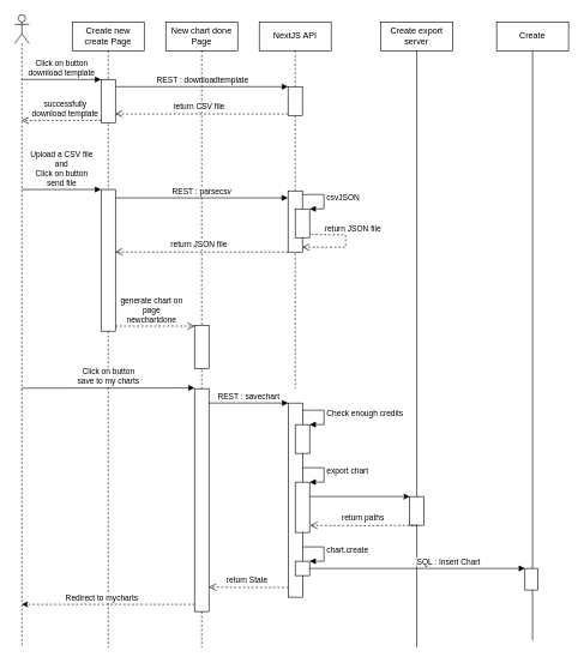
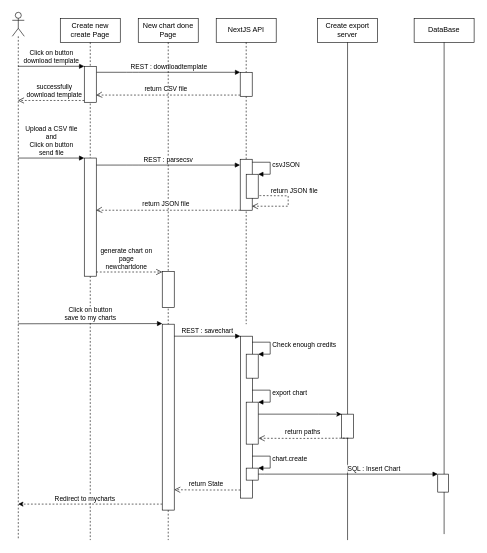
  <mxCell id="0" />
  <mxCell id="1" parent="0" />
  <mxCell id="2" value="NextJS API" style="shape=umlLifeline;perimeter=lifelinePerimeter;whiteSpace=wrap;html=1;container=1;collapsible=0;recursiveResize=0;outlineConnect=0;" parent="1" vertex="1"><mxGeometry x="360" y="30" width="100" height="510" as="geometry" /></mxCell>
  <mxCell id="3" value="" style="html=1;points=[];perimeter=orthogonalPerimeter;" parent="2" vertex="1"><mxGeometry x="40" y="90" width="20" height="40" as="geometry" /></mxCell>
  <mxCell id="4" value="" style="html=1;points=[];perimeter=orthogonalPerimeter;" parent="2" vertex="1"><mxGeometry x="40" y="235" width="20" height="85" as="geometry" /></mxCell>
  <mxCell id="5" value="" style="html=1;points=[];perimeter=orthogonalPerimeter;" parent="2" vertex="1"><mxGeometry x="50" y="260" width="20" height="40" as="geometry" /></mxCell>
  <mxCell id="6" value="csvJSON" style="edgeStyle=orthogonalEdgeStyle;html=1;align=left;spacingLeft=2;endArrow=block;rounded=0;entryX=1;entryY=0;" parent="2" target="5" edge="1"><mxGeometry relative="1" as="geometry"><mxPoint x="60" y="240" as="sourcePoint" /><Array as="points"><mxPoint x="90" y="240" /><mxPoint x="90" y="260" /></Array></mxGeometry></mxCell>
  <mxCell id="7" value="return JSON file" style="html=1;verticalAlign=bottom;endArrow=open;dashed=1;endSize=8;exitX=1.11;exitY=0.89;entryX=0.987;entryY=0.921;entryDx=0;entryDy=0;entryPerimeter=0;edgeStyle=orthogonalEdgeStyle;rounded=0;exitDx=0;exitDy=0;exitPerimeter=0;" parent="2" source="5" target="4" edge="1"><mxGeometry x="-0.215" y="10" relative="1" as="geometry"><mxPoint x="120.0" y="311.22" as="targetPoint" /><Array as="points"><mxPoint x="74" y="296" /><mxPoint x="120" y="296" /><mxPoint x="120" y="313" /></Array><mxPoint as="offset" /><mxPoint x="259.32" y="311.5" as="sourcePoint" /></mxGeometry></mxCell>
  <mxCell id="8" value="Create export&lt;br&gt;server" style="shape=umlLifeline;perimeter=lifelinePerimeter;whiteSpace=wrap;html=1;container=1;collapsible=0;recursiveResize=0;outlineConnect=0;lifelineDashed=0;" parent="1" vertex="1"><mxGeometry x="529" y="30" width="100" height="870" as="geometry" /></mxCell>
  <mxCell id="9" value="Create new create Page" style="shape=umlLifeline;perimeter=lifelinePerimeter;whiteSpace=wrap;html=1;container=1;collapsible=0;recursiveResize=0;outlineConnect=0;" parent="1" vertex="1"><mxGeometry x="100" y="30" width="100" height="870" as="geometry" /></mxCell>
  <mxCell id="10" value="" style="html=1;points=[];perimeter=orthogonalPerimeter;" parent="9" vertex="1"><mxGeometry x="40" y="80" width="20" height="60" as="geometry" /></mxCell>
  <mxCell id="11" value="" style="html=1;points=[];perimeter=orthogonalPerimeter;" parent="9" vertex="1"><mxGeometry x="40" y="233" width="20" height="197" as="geometry" /></mxCell>
  <mxCell id="12" value="Upload a CSV file&lt;br&gt;and&lt;br&gt;Click on button&lt;br style=&quot;border-color: var(--border-color);&quot;&gt;send file" style="html=1;verticalAlign=bottom;endArrow=block;entryX=0;entryY=0;" parent="9" target="11" edge="1"><mxGeometry relative="1" as="geometry"><mxPoint x="-70.333" y="233" as="sourcePoint" /></mxGeometry></mxCell>
  <mxCell id="13" value="generate chart on&lt;br&gt;page&lt;br&gt;newchartdone" style="html=1;verticalAlign=bottom;endArrow=open;dashed=1;endSize=8;edgeStyle=orthogonalEdgeStyle;rounded=0;" parent="9" edge="1"><mxGeometry x="-0.09" relative="1" as="geometry"><mxPoint x="170" y="423" as="targetPoint" /><mxPoint as="offset" /><mxPoint x="60" y="423" as="sourcePoint" /><Array as="points"><mxPoint x="168" y="423" /></Array></mxGeometry></mxCell>
  <mxCell id="14" style="edgeStyle=orthogonalEdgeStyle;rounded=0;html=1;dashed=1;" parent="9" edge="1"><mxGeometry relative="1" as="geometry"><mxPoint x="170.12" y="810" as="sourcePoint" /><mxPoint x="-70.121" y="810" as="targetPoint" /><Array as="points"><mxPoint x="0.12" y="810" /><mxPoint x="0.12" y="810" /></Array></mxGeometry></mxCell>
  <mxCell id="15" value="Redirect to mycharts" style="edgeLabel;html=1;align=center;verticalAlign=middle;resizable=0;points=[];" parent="14" vertex="1" connectable="0"><mxGeometry x="0.625" y="2" relative="1" as="geometry"><mxPoint x="65" y="-12" as="offset" /></mxGeometry></mxCell>
  <mxCell id="16" value="return CSV file" style="html=1;verticalAlign=bottom;endArrow=open;dashed=1;endSize=8;exitX=0;exitY=0.95;entryX=0.986;entryY=0.803;entryDx=0;entryDy=0;entryPerimeter=0;edgeStyle=orthogonalEdgeStyle;rounded=0;" parent="1" source="3" target="10" edge="1"><mxGeometry x="0.028" y="-2" relative="1" as="geometry"><mxPoint x="190" y="206" as="targetPoint" /><mxPoint as="offset" /><Array as="points"><mxPoint x="162" y="158" /></Array></mxGeometry></mxCell>
  <mxCell id="17" value="REST : downloadtemplate" style="html=1;verticalAlign=bottom;endArrow=block;entryX=0;entryY=0;exitX=1.027;exitY=0.167;exitDx=0;exitDy=0;exitPerimeter=0;edgeStyle=orthogonalEdgeStyle;" parent="1" source="10" target="3" edge="1"><mxGeometry relative="1" as="geometry"><mxPoint x="190" y="130" as="sourcePoint" /><Array as="points"><mxPoint x="220" y="120" /><mxPoint x="220" y="120" /></Array></mxGeometry></mxCell>
  <mxCell id="18" value="" style="shape=umlLifeline;participant=umlActor;perimeter=lifelinePerimeter;whiteSpace=wrap;html=1;container=1;collapsible=0;recursiveResize=0;verticalAlign=top;spacingTop=36;outlineConnect=0;" parent="1" vertex="1"><mxGeometry x="20" y="20" width="20" height="880" as="geometry" /></mxCell>
  <mxCell id="19" value="Click on button&lt;br&gt;download template" style="html=1;verticalAlign=bottom;endArrow=block;entryX=0;entryY=0;" parent="1" source="18" target="10" edge="1"><mxGeometry relative="1" as="geometry"><mxPoint x="70" y="110" as="sourcePoint" /></mxGeometry></mxCell>
  <mxCell id="20" value="successfully &lt;br&gt;download template" style="html=1;verticalAlign=bottom;endArrow=open;dashed=1;endSize=8;exitX=0;exitY=0.95;" parent="1" source="10" target="18" edge="1"><mxGeometry x="-0.09" relative="1" as="geometry"><mxPoint x="60" y="290" as="targetPoint" /><mxPoint as="offset" /></mxGeometry></mxCell>
  <mxCell id="21" value="New chart done Page" style="shape=umlLifeline;perimeter=lifelinePerimeter;whiteSpace=wrap;html=1;container=1;collapsible=0;recursiveResize=0;outlineConnect=0;" parent="1" vertex="1"><mxGeometry x="230" y="30" width="100" height="870" as="geometry" /></mxCell>
  <mxCell id="22" value="" style="html=1;points=[];perimeter=orthogonalPerimeter;" parent="21" vertex="1"><mxGeometry x="40" y="422" width="20" height="60" as="geometry" /></mxCell>
  <mxCell id="23" value="return JSON file" style="html=1;verticalAlign=bottom;endArrow=open;dashed=1;endSize=8;exitX=0;exitY=0.95;entryX=0.986;entryY=0.803;entryDx=0;entryDy=0;entryPerimeter=0;edgeStyle=orthogonalEdgeStyle;rounded=0;" parent="21" edge="1"><mxGeometry x="0.028" y="-2" relative="1" as="geometry"><mxPoint x="-70.28" y="320.18" as="targetPoint" /><mxPoint as="offset" /><mxPoint x="170.0" y="320.0" as="sourcePoint" /><Array as="points"><mxPoint x="-68" y="320" /></Array></mxGeometry></mxCell>
  <mxCell id="24" value="" style="html=1;points=[];perimeter=orthogonalPerimeter;" parent="21" vertex="1"><mxGeometry x="40" y="510" width="20" height="310" as="geometry" /></mxCell>
  <mxCell id="25" value="REST : parsecsv" style="html=1;verticalAlign=bottom;endArrow=block;entryX=0;entryY=0;exitX=1.027;exitY=0.167;exitDx=0;exitDy=0;exitPerimeter=0;edgeStyle=orthogonalEdgeStyle;" parent="1" edge="1"><mxGeometry relative="1" as="geometry"><mxPoint x="160.27" y="274.73" as="sourcePoint" /><mxPoint x="399.73" y="274.71" as="targetPoint" /><Array as="points"><mxPoint x="219.73" y="274.71" /><mxPoint x="219.73" y="274.71" /></Array></mxGeometry></mxCell>
  <mxCell id="26" value="Click on button&lt;br style=&quot;border-color: var(--border-color);&quot;&gt;save to my charts" style="html=1;verticalAlign=bottom;endArrow=block;" parent="1" edge="1"><mxGeometry relative="1" as="geometry"><mxPoint x="29.997" y="539.31" as="sourcePoint" /><mxPoint x="270" y="539" as="targetPoint" /><mxPoint as="offset" /></mxGeometry></mxCell>
- <mxCell id="27" value="Create" style="shape=umlLifeline;perimeter=lifelinePerimeter;whiteSpace=wrap;html=1;container=1;collapsible=0;recursiveResize=0;outlineConnect=0;lifelineDashed=0;" parent="1" vertex="1"><mxGeometry x="690" y="30" width="100" height="860" as="geometry" /></mxCell>
+ <mxCell id="27" value="DataBase" style="shape=umlLifeline;perimeter=lifelinePerimeter;whiteSpace=wrap;html=1;container=1;collapsible=0;recursiveResize=0;outlineConnect=0;lifelineDashed=0;" parent="1" vertex="1"><mxGeometry x="690" y="30" width="100" height="860" as="geometry" /></mxCell>
  <mxCell id="28" value="" style="html=1;points=[];perimeter=orthogonalPerimeter;" parent="27" vertex="1"><mxGeometry x="39.4" y="760" width="18" height="30" as="geometry" /></mxCell>
  <mxCell id="29" value="" style="html=1;points=[];perimeter=orthogonalPerimeter;" parent="1" vertex="1"><mxGeometry x="400.28" y="560" width="20" height="270" as="geometry" /></mxCell>
  <mxCell id="30" value="return State" style="html=1;verticalAlign=bottom;endArrow=open;dashed=1;endSize=8;exitX=0;exitY=0.95;edgeStyle=orthogonalEdgeStyle;rounded=0;" parent="1" source="29" edge="1"><mxGeometry x="0.028" y="-2" relative="1" as="geometry"><mxPoint x="290" y="816" as="targetPoint" /><mxPoint as="offset" /><Array as="points"><mxPoint x="330" y="816" /><mxPoint x="330" y="816" /></Array></mxGeometry></mxCell>
  <mxCell id="31" value="REST : savechart" style="html=1;verticalAlign=bottom;endArrow=block;entryX=0;entryY=0;edgeStyle=orthogonalEdgeStyle;" parent="1" target="29" edge="1"><mxGeometry relative="1" as="geometry"><mxPoint x="290" y="560" as="sourcePoint" /><Array as="points"><mxPoint x="340" y="560" /><mxPoint x="340" y="560" /></Array></mxGeometry></mxCell>
  <mxCell id="32" value="" style="html=1;points=[];perimeter=orthogonalPerimeter;" parent="1" vertex="1"><mxGeometry x="410" y="590" width="20" height="40" as="geometry" /></mxCell>
  <mxCell id="33" value="Check enough credits" style="edgeStyle=orthogonalEdgeStyle;html=1;align=left;spacingLeft=2;endArrow=block;rounded=0;entryX=1;entryY=0;" parent="1" target="32" edge="1"><mxGeometry relative="1" as="geometry"><mxPoint x="420" y="570" as="sourcePoint" /><Array as="points"><mxPoint x="450" y="570" /><mxPoint x="450" y="590" /></Array></mxGeometry></mxCell>
  <mxCell id="34" style="edgeStyle=orthogonalEdgeStyle;rounded=0;html=1;entryX=0;entryY=0.002;entryDx=0;entryDy=0;entryPerimeter=0;" parent="1" source="35" target="37" edge="1"><mxGeometry relative="1" as="geometry"><mxPoint x="560" y="690" as="targetPoint" /><Array as="points"><mxPoint x="530" y="690" /><mxPoint x="530" y="690" /></Array></mxGeometry></mxCell>
  <mxCell id="35" value="" style="html=1;points=[];perimeter=orthogonalPerimeter;" parent="1" vertex="1"><mxGeometry x="410" y="670" width="20" height="70" as="geometry" /></mxCell>
  <mxCell id="36" value="export chart" style="edgeStyle=orthogonalEdgeStyle;html=1;align=left;spacingLeft=2;endArrow=block;rounded=0;entryX=1;entryY=0;" parent="1" target="35" edge="1"><mxGeometry relative="1" as="geometry"><mxPoint x="420" y="650" as="sourcePoint" /><Array as="points"><mxPoint x="450" y="650" /><mxPoint x="450" y="670" /></Array></mxGeometry></mxCell>
  <mxCell id="37" value="" style="html=1;points=[];perimeter=orthogonalPerimeter;" parent="1" vertex="1"><mxGeometry x="569" y="690" width="20" height="40" as="geometry" /></mxCell>
  <mxCell id="38" value="return paths" style="html=1;verticalAlign=bottom;endArrow=open;dashed=1;endSize=8;exitX=0;exitY=0.95;edgeStyle=orthogonalEdgeStyle;rounded=0;entryX=1.041;entryY=0.86;entryDx=0;entryDy=0;entryPerimeter=0;" parent="1" target="35" edge="1"><mxGeometry x="0.028" y="-2" relative="1" as="geometry"><mxPoint x="440" y="730" as="targetPoint" /><mxPoint as="offset" /><mxPoint x="580.28" y="730" as="sourcePoint" /><Array as="points" /></mxGeometry></mxCell>
  <mxCell id="39" value="" style="html=1;points=[];perimeter=orthogonalPerimeter;" parent="1" vertex="1"><mxGeometry x="410" y="780" width="20" height="20" as="geometry" /></mxCell>
  <mxCell id="40" value="chart.create" style="edgeStyle=orthogonalEdgeStyle;html=1;align=left;spacingLeft=2;endArrow=block;rounded=0;entryX=1;entryY=0;" parent="1" target="39" edge="1"><mxGeometry relative="1" as="geometry"><mxPoint x="420" y="760" as="sourcePoint" /><Array as="points"><mxPoint x="450" y="760" /><mxPoint x="450" y="780" /></Array></mxGeometry></mxCell>
  <mxCell id="41" value="SQL : Insert Chart" style="html=1;verticalAlign=bottom;endArrow=block;entryX=0;entryY=0;edgeStyle=orthogonalEdgeStyle;" parent="1" target="28" edge="1"><mxGeometry x="0.288" relative="1" as="geometry"><mxPoint x="430" y="790" as="sourcePoint" /><Array as="points"><mxPoint x="431" y="790" /></Array><mxPoint as="offset" /></mxGeometry></mxCell>
